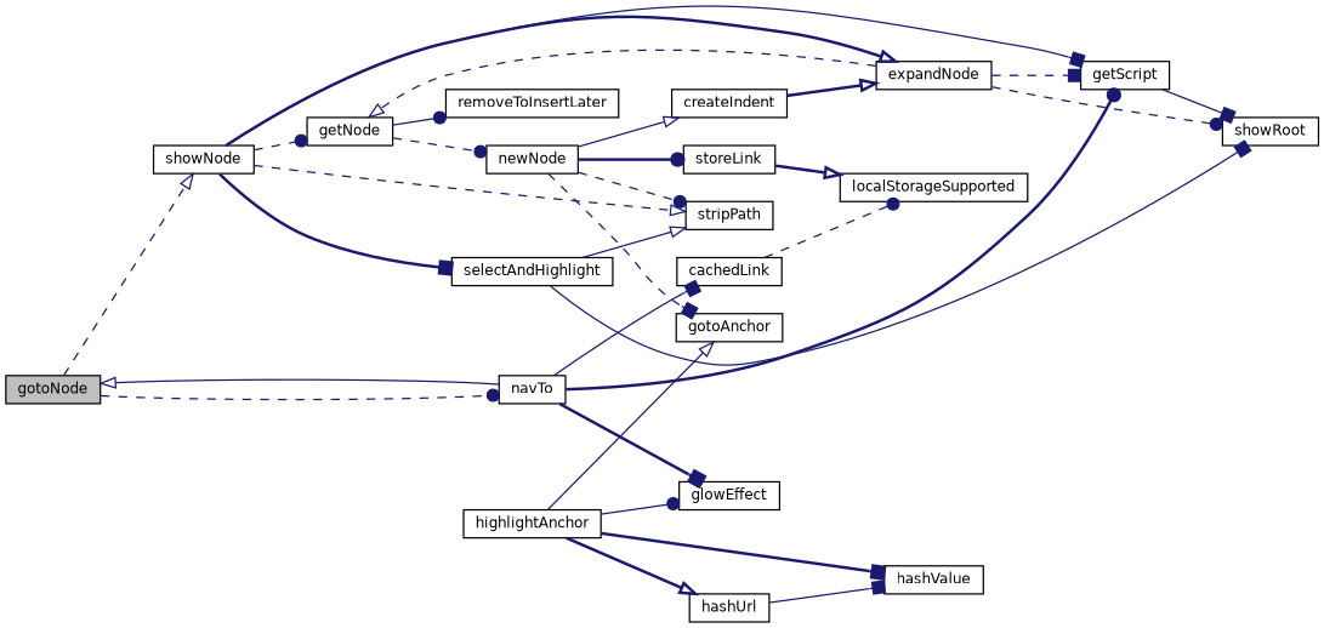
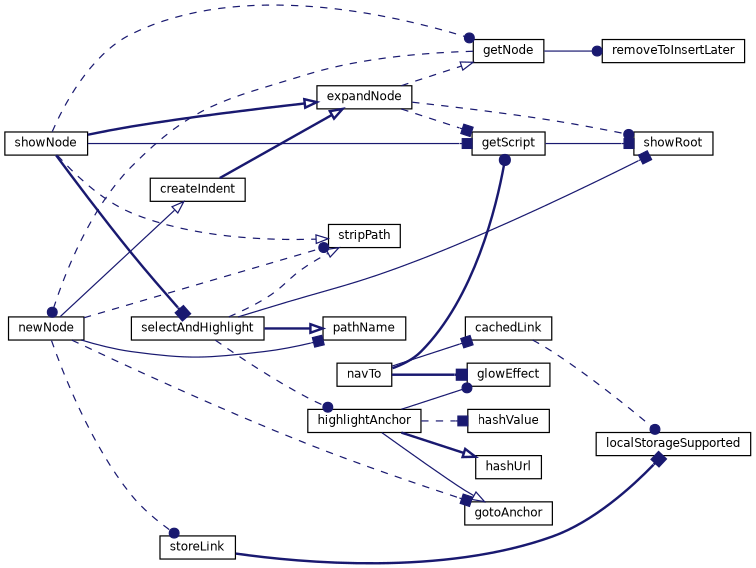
  digraph {
    rankdir=LR
    node [color=black fillcolor=white fontname=Helvetica fontsize=10 shape=record style=filled]
    edge [arrowhead=box color=midnightblue fontname=Helvetica fontsize=10 labelfontname=Helvetica labelfontsize=10 style=dashed]
-   n1 [fillcolor=grey75 fontcolor=black height=0.2 label=gotoNode width=0.4]
    n2 [height=0.2 label=navTo width=0.4]
    n3 [height=0.2 label=showNode width=0.4]
    n4 [height=0.2 label=cachedLink width=0.4]
    n5 [height=0.2 label=glowEffect width=0.4]
    n6 [height=0.2 label=getScript width=0.4]
    n7 [height=0.2 label=getNode width=0.4]
    n8 [height=0.2 label=expandNode width=0.4]
    n9 [height=0.2 label=stripPath width=0.4]
    n10 [height=0.2 label=selectAndHighlight width=0.4]
    n11 [height=0.2 label=localStorageSupported width=0.4]
    n12 [height=0.2 label=showRoot width=0.4]
    n13 [height=0.2 label=removeToInsertLater width=0.4]
    n14 [height=0.2 label=newNode width=0.4]
+   n15 [height=0.2 label=pathName width=0.4]
    n16 [height=0.2 label=highlightAnchor width=0.4]
    n17 [height=0.2 label=createIndent width=0.4]
    n18 [height=0.2 label=storeLink width=0.4]
    n19 [height=0.2 label=gotoAnchor width=0.4]
    n20 [height=0.2 label=hashUrl width=0.4]
    n21 [height=0.2 label=hashValue width=0.4]
-   n1 -> n2 [arrowhead=dot]
-   n1 -> n3 [arrowhead=onormal]
-   n2 -> n1 [arrowhead=onormal style=solid]
    n2 -> n4 [style=solid]
    n2 -> n5 [style=bold]
    n2 -> n6 [arrowhead=dot style=bold]
    n3 -> n6 [style=solid]
    n3 -> n7 [arrowhead=dot]
    n3 -> n8 [arrowhead=onormal style=bold]
    n3 -> n9 [arrowhead=onormal]
    n3 -> n10 [style=bold]
    n4 -> n11 [arrowhead=dot]
    n6 -> n12 [style=solid]
    n7 -> n13 [arrowhead=dot style=solid]
    n7 -> n14 [arrowhead=dot]
    n8 -> n6
    n8 -> n7 [arrowhead=onormal]
    n8 -> n12 [arrowhead=dot]
-   n10 -> n9 [arrowhead=onormal style=solid]
+   n10 -> n9 [arrowhead=onormal]
    n10 -> n12 [style=solid]
+   n10 -> n15 [arrowhead=onormal style=bold]
+   n10 -> n16 [arrowhead=dot]
    n14 -> n9 [arrowhead=dot]
+   n14 -> n15 [style=solid]
    n14 -> n17 [arrowhead=onormal style=solid]
-   n14 -> n18 [arrowhead=dot style=bold]
+   n14 -> n18 [arrowhead=dot]
    n14 -> n19
    n16 -> n5 [arrowhead=dot style=solid]
    n16 -> n19 [arrowhead=onormal style=solid]
    n16 -> n20 [arrowhead=onormal style=bold]
-   n16 -> n21 [style=bold]
+   n16 -> n21
    n17 -> n8 [arrowhead=onormal style=bold]
-   n18 -> n11 [arrowhead=onormal style=bold]
-   n20 -> n21 [style=solid]
+   n18 -> n11 [style=bold]
  }
